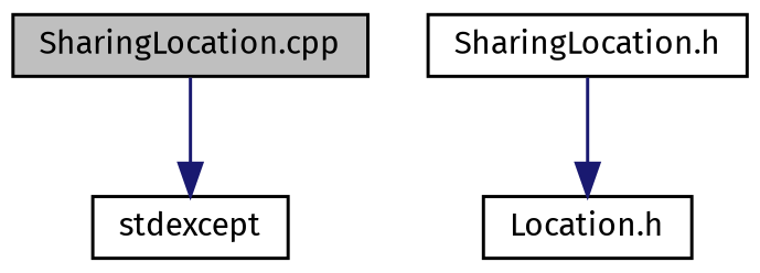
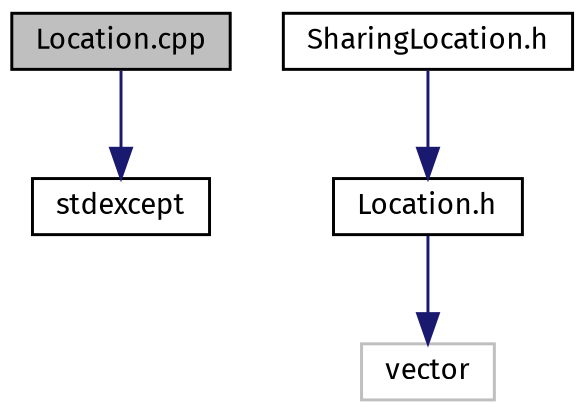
  digraph {
    fontname="Fira Sans"
    node [color=black fillcolor=white fontname="Fira Sans" fontsize=10 shape=record style=filled]
    edge [color=midnightblue fontname="Fira Sans" fontsize=10 labelfontname=Helvetica labelfontsize=10 style=solid]
-   n1 [fillcolor=grey75 fontcolor=black height=0.2 label="SharingLocation.cpp" width=0.4]
+   n1 [fillcolor=grey75 fontcolor=black height=0.2 label="Location.cpp" width=0.4]
    n2 [height=0.2 label=stdexcept width=0.4]
    n3 [height=0.2 label="SharingLocation.h" width=0.4]
    n4 [height=0.2 label="Location.h" width=0.4]
+   n5 [color=grey75 height=0.2 label=vector width=0.4]
    n1 -> n2
    n3 -> n4
+   n4 -> n5
  }
